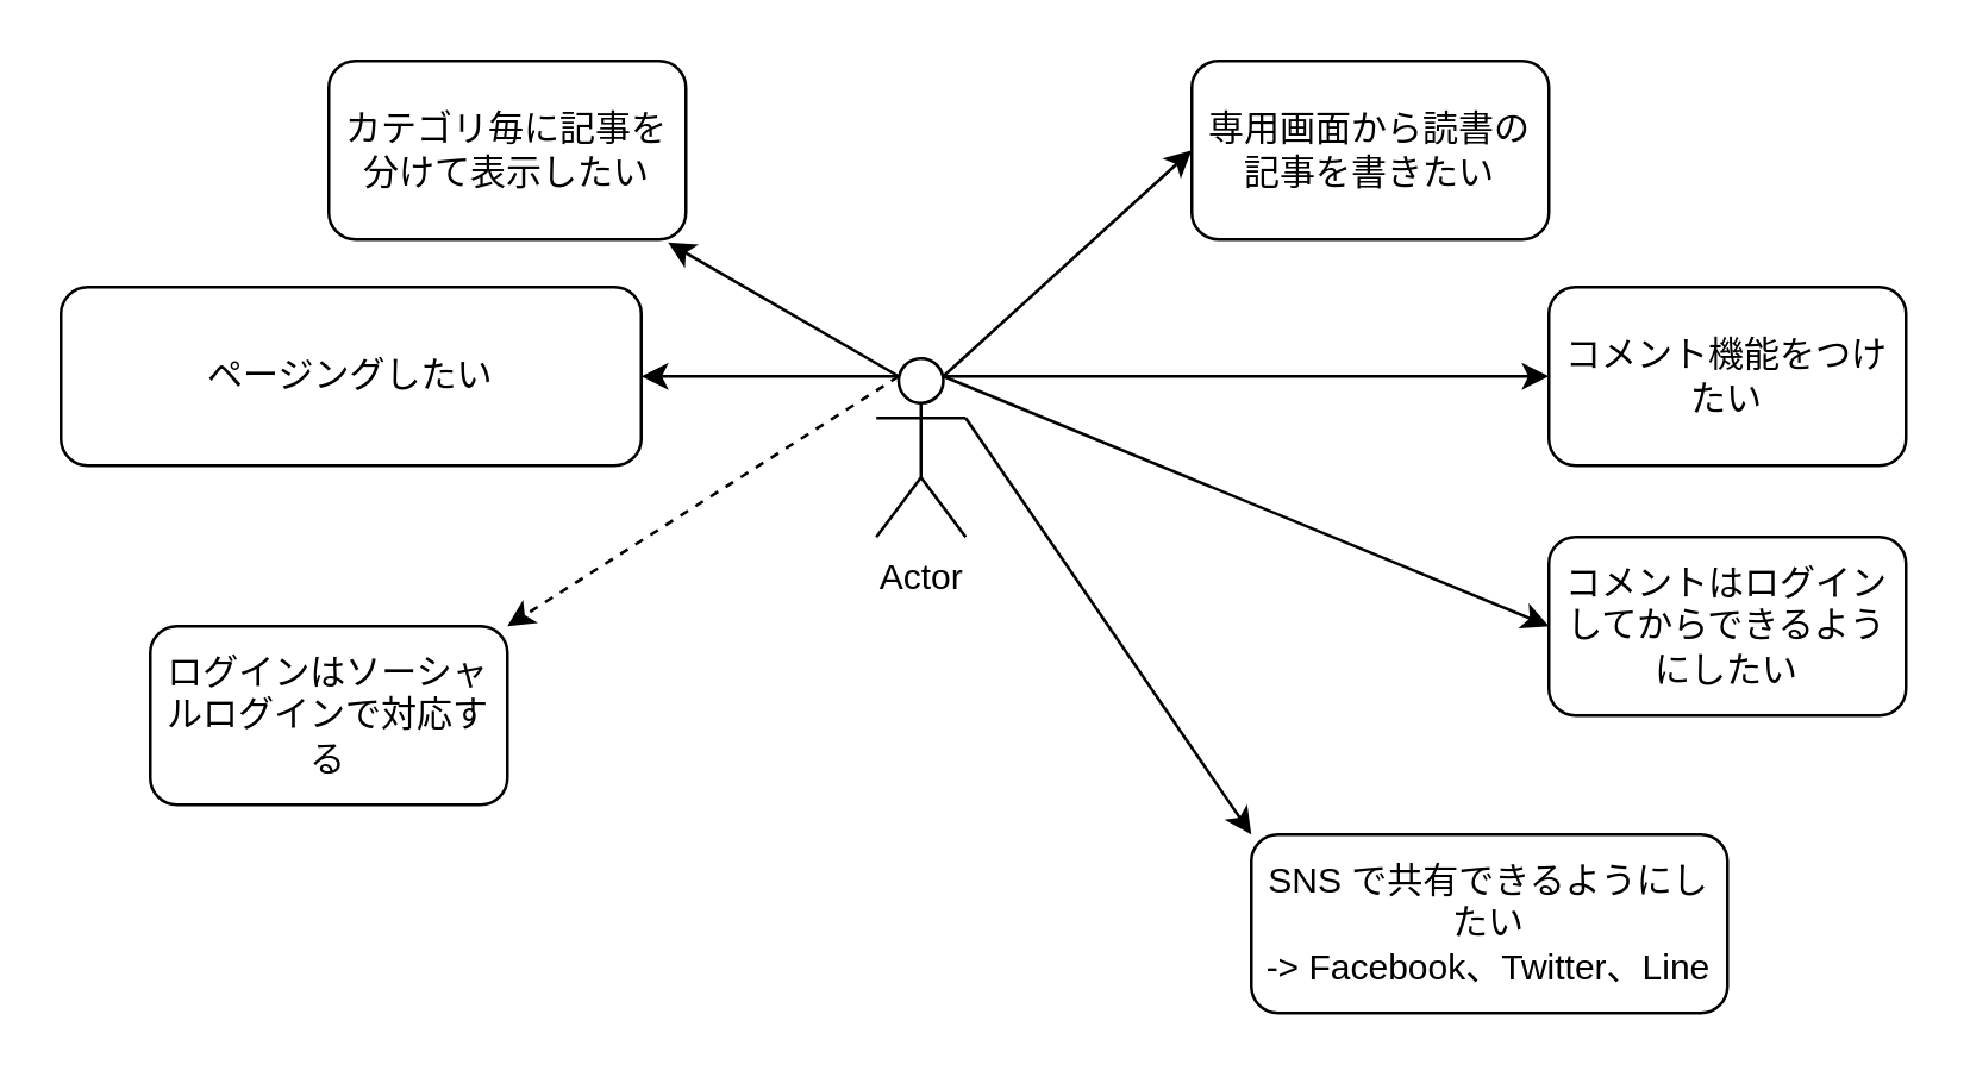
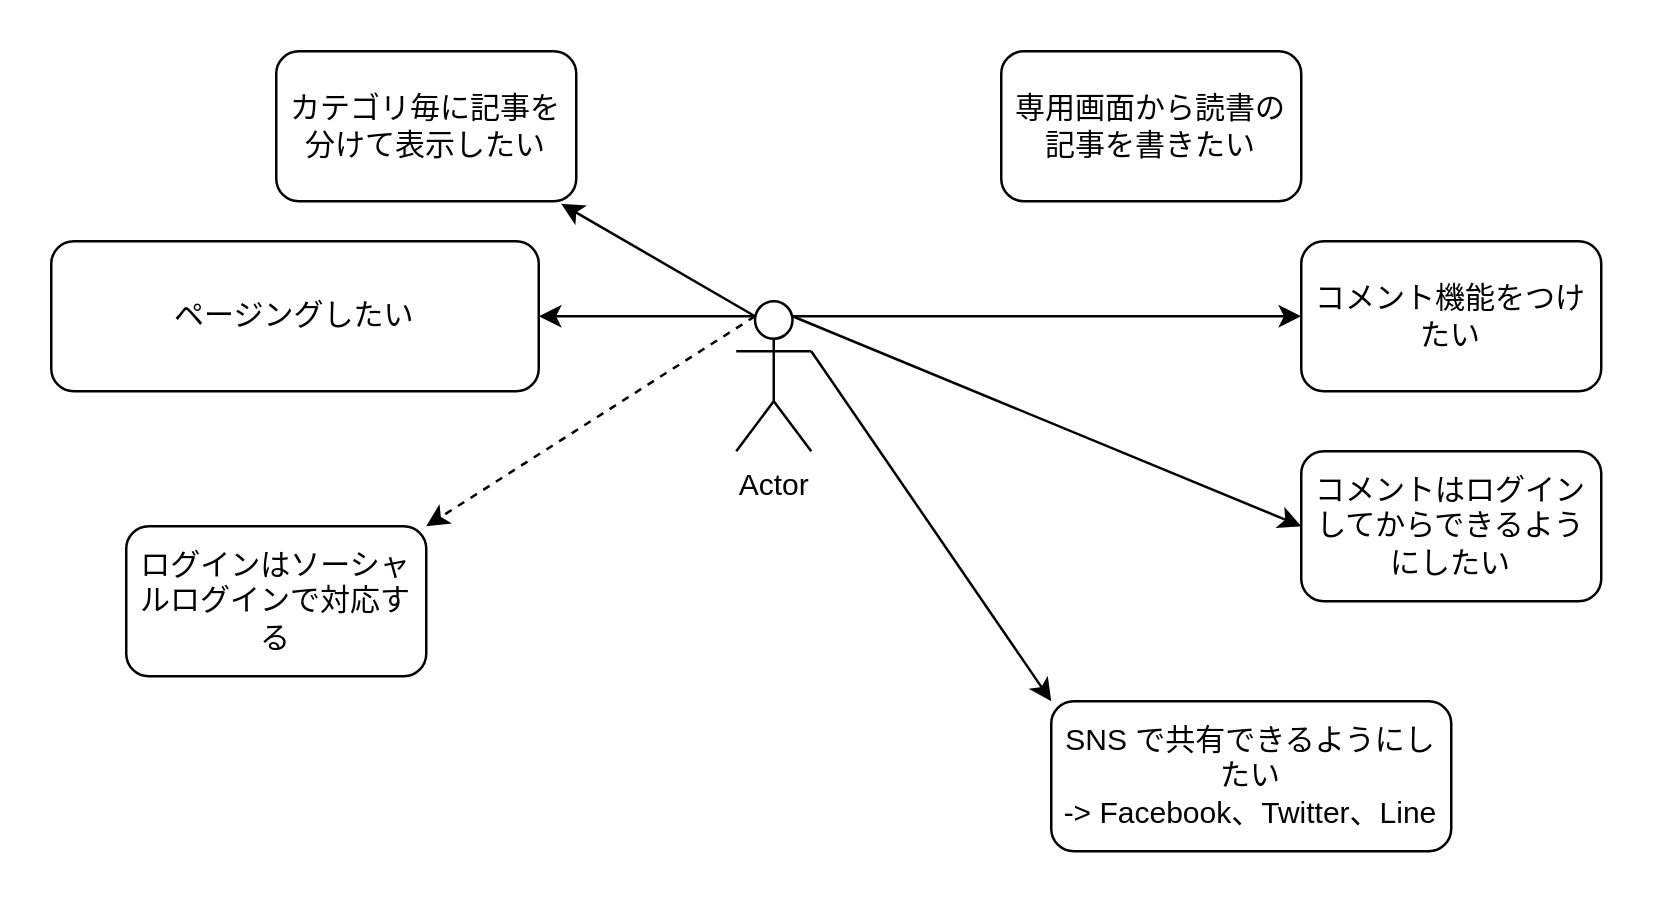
  <mxCell id="0" />
  <mxCell id="1" parent="0" />
  <mxCell id="2" value="Actor" style="shape=umlActor;verticalLabelPosition=bottom;verticalAlign=top;html=1;outlineConnect=0;" vertex="1" parent="1"><mxGeometry x="294" y="120" width="30" height="60" as="geometry" /></mxCell>
  <mxCell id="3" value="専用画面から読書の記事を書きたい" style="rounded=1;whiteSpace=wrap;html=1;" vertex="1" parent="1"><mxGeometry x="400" y="20" width="120" height="60" as="geometry" /></mxCell>
- <mxCell id="4" value="" style="endArrow=classic;html=1;rounded=0;exitX=0.75;exitY=0.1;exitDx=0;exitDy=0;exitPerimeter=0;entryX=0;entryY=0.5;entryDx=0;entryDy=0;" edge="1" parent="1" source="2" target="3"><mxGeometry width="50" height="50" relative="1" as="geometry"><mxPoint x="300" y="120" as="sourcePoint" /><mxPoint x="400" y="80" as="targetPoint" /></mxGeometry></mxCell>
  <mxCell id="5" value="コメント機能をつけたい" style="rounded=1;whiteSpace=wrap;html=1;" vertex="1" parent="1"><mxGeometry x="520" y="96" width="120" height="60" as="geometry" /></mxCell>
  <mxCell id="6" value="" style="endArrow=classic;html=1;rounded=0;exitX=0.75;exitY=0.1;exitDx=0;exitDy=0;exitPerimeter=0;entryX=0;entryY=0.5;entryDx=0;entryDy=0;" edge="1" parent="1" source="2" target="5"><mxGeometry width="50" height="50" relative="1" as="geometry"><mxPoint x="327" y="136" as="sourcePoint" /><mxPoint x="410" y="90" as="targetPoint" /></mxGeometry></mxCell>
  <mxCell id="7" value="カテゴリ毎に記事を分けて表示したい" style="rounded=1;whiteSpace=wrap;html=1;" vertex="1" parent="1"><mxGeometry x="110" y="20" width="120" height="60" as="geometry" /></mxCell>
  <mxCell id="8" value="" style="endArrow=classic;html=1;rounded=0;exitX=0.25;exitY=0.1;exitDx=0;exitDy=0;exitPerimeter=0;entryX=0.95;entryY=1.017;entryDx=0;entryDy=0;entryPerimeter=0;" edge="1" parent="1" source="2" target="7"><mxGeometry width="50" height="50" relative="1" as="geometry"><mxPoint x="327" y="136" as="sourcePoint" /><mxPoint x="410" y="60" as="targetPoint" /></mxGeometry></mxCell>
  <mxCell id="9" value="ページングしたい" style="rounded=1;whiteSpace=wrap;html=1;" vertex="1" parent="1"><mxGeometry x="20" y="96" width="195" height="60" as="geometry" /></mxCell>
  <mxCell id="10" value="" style="endArrow=classic;html=1;rounded=0;exitX=0.25;exitY=0.1;exitDx=0;exitDy=0;exitPerimeter=0;entryX=1;entryY=0.5;entryDx=0;entryDy=0;" edge="1" parent="1" source="2" target="9"><mxGeometry width="50" height="50" relative="1" as="geometry"><mxPoint x="312" y="136" as="sourcePoint" /><mxPoint x="234" y="91" as="targetPoint" /></mxGeometry></mxCell>
  <mxCell id="11" value="SNS で共有できるようにしたい&lt;br&gt;-&amp;gt; Facebook、Twitter、Line" style="rounded=1;whiteSpace=wrap;html=1;" vertex="1" parent="1"><mxGeometry x="420" y="280" width="160" height="60" as="geometry" /></mxCell>
  <mxCell id="12" value="" style="endArrow=classic;html=1;rounded=0;exitX=1;exitY=0.333;exitDx=0;exitDy=0;exitPerimeter=0;entryX=0;entryY=0;entryDx=0;entryDy=0;" edge="1" parent="1" source="2" target="11"><mxGeometry width="50" height="50" relative="1" as="geometry"><mxPoint x="327" y="136" as="sourcePoint" /><mxPoint x="530" y="136" as="targetPoint" /></mxGeometry></mxCell>
  <mxCell id="13" value="コメントはログインしてからできるようにしたい" style="rounded=1;whiteSpace=wrap;html=1;" vertex="1" parent="1"><mxGeometry x="520" y="180" width="120" height="60" as="geometry" /></mxCell>
  <mxCell id="14" value="" style="endArrow=classic;html=1;rounded=0;entryX=0;entryY=0.5;entryDx=0;entryDy=0;exitX=0.75;exitY=0.1;exitDx=0;exitDy=0;exitPerimeter=0;" edge="1" parent="1" source="2" target="13"><mxGeometry width="50" height="50" relative="1" as="geometry"><mxPoint x="320" y="130" as="sourcePoint" /><mxPoint x="530" y="136" as="targetPoint" /></mxGeometry></mxCell>
  <mxCell id="15" value="ログインはソーシャルログインで対応する" style="rounded=1;whiteSpace=wrap;html=1;" vertex="1" parent="1"><mxGeometry x="50" y="210" width="120" height="60" as="geometry" /></mxCell>
  <mxCell id="16" value="" style="endArrow=classic;html=1;rounded=0;entryX=1;entryY=0;entryDx=0;entryDy=0;exitX=0.25;exitY=0.1;exitDx=0;exitDy=0;exitPerimeter=0;dashed=1;" edge="1" parent="1" source="2" target="15"><mxGeometry width="50" height="50" relative="1" as="geometry"><mxPoint x="327" y="136" as="sourcePoint" /><mxPoint x="530" y="220" as="targetPoint" /></mxGeometry></mxCell>
